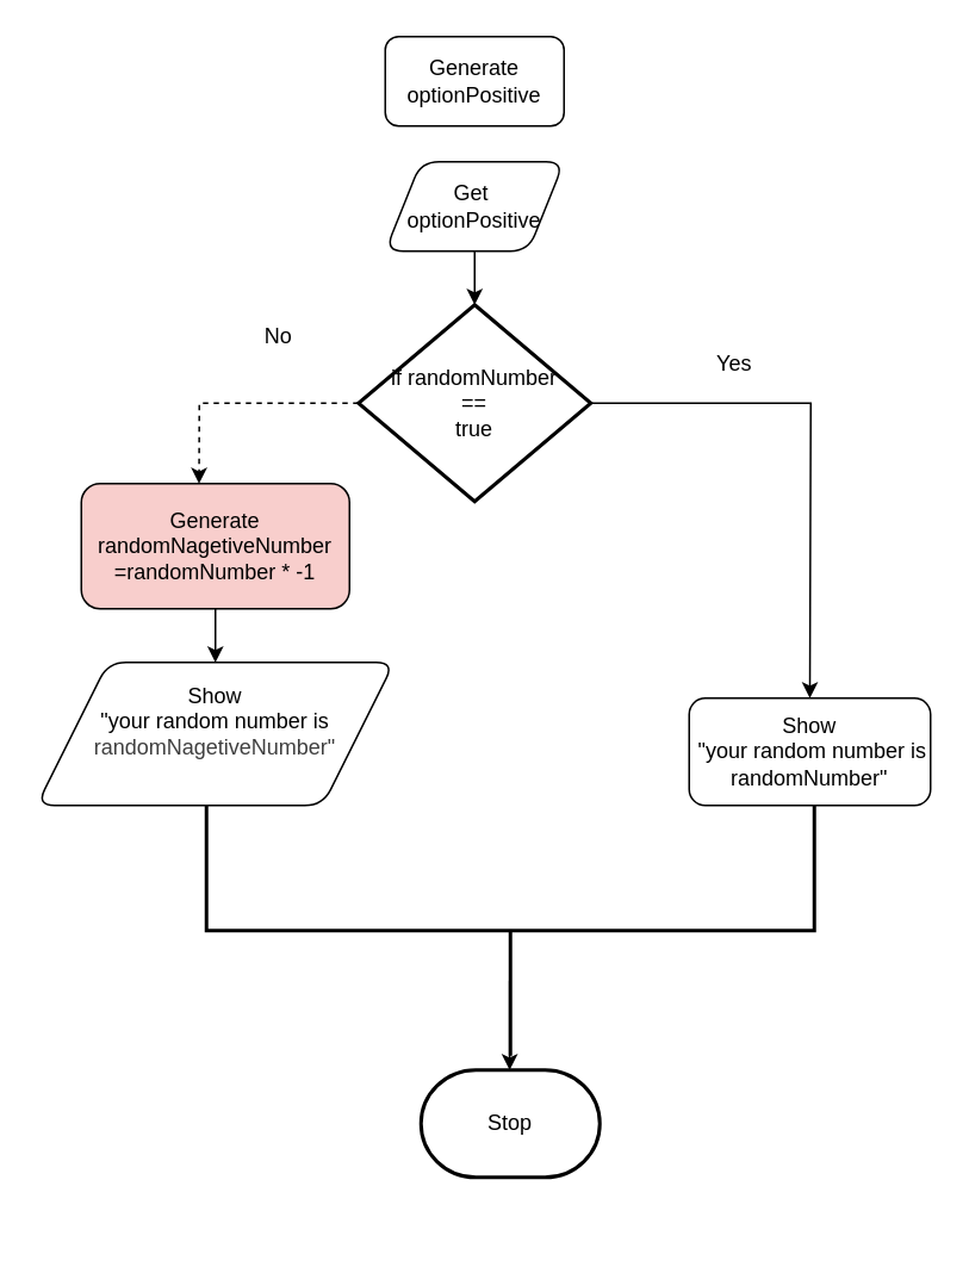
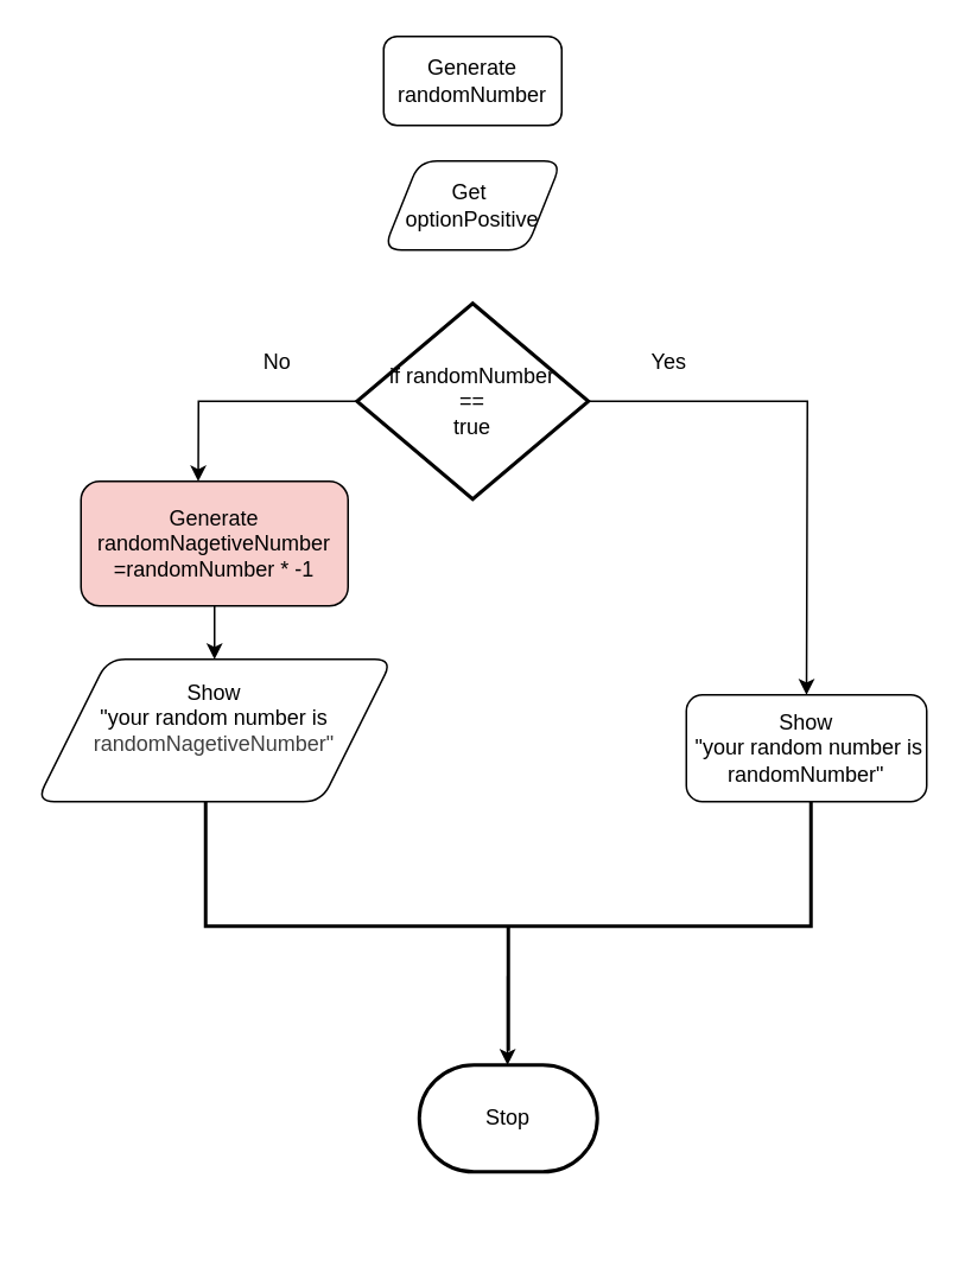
  <mxCell id="0" />
  <mxCell id="1" parent="0" />
- <mxCell id="2" value="Generate optionPositive" style="html=1;dashed=0;whiteSpace=wrap;rounded=1;" vertex="1" parent="1"><mxGeometry x="215" y="20" width="100" height="50" as="geometry" /></mxCell>
- <mxCell id="3" value="" style="edgeStyle=none;html=1;" edge="1" parent="1" source="4" target="7"><mxGeometry relative="1" as="geometry" /></mxCell>
+ <mxCell id="2" value="Generate randomNumber" style="html=1;dashed=0;whiteSpace=wrap;rounded=1;" vertex="1" parent="1"><mxGeometry x="215" y="20" width="100" height="50" as="geometry" /></mxCell>
  <mxCell id="4" value="Get&amp;nbsp;&lt;div&gt;optionPositive&lt;/div&gt;" style="shape=parallelogram;perimeter=parallelogramPerimeter;whiteSpace=wrap;html=1;dashed=0;rounded=1;" vertex="1" parent="1"><mxGeometry x="215" y="90" width="100" height="50" as="geometry" /></mxCell>
- <mxCell id="5" value="" style="edgeStyle=none;html=1;entryX=0.439;entryY=0.001;entryDx=0;entryDy=0;entryPerimeter=0;rounded=0;curved=0;exitX=0;exitY=0.5;exitDx=0;exitDy=0;exitPerimeter=0;dashed=1;" edge="1" parent="1" source="7" target="9"><mxGeometry relative="1" as="geometry"><mxPoint x="95" y="225" as="targetPoint" /><Array as="points"><mxPoint x="111" y="225" /></Array></mxGeometry></mxCell>
+ <mxCell id="5" value="" style="edgeStyle=none;html=1;entryX=0.439;entryY=0.001;entryDx=0;entryDy=0;entryPerimeter=0;rounded=0;curved=0;exitX=0;exitY=0.5;exitDx=0;exitDy=0;exitPerimeter=0;" edge="1" parent="1" source="7" target="9"><mxGeometry relative="1" as="geometry"><mxPoint x="95" y="225" as="targetPoint" /><Array as="points"><mxPoint x="111" y="225" /></Array></mxGeometry></mxCell>
  <mxCell id="6" value="" style="edgeStyle=none;html=1;entryX=0.5;entryY=0;entryDx=0;entryDy=0;exitX=1;exitY=0.5;exitDx=0;exitDy=0;exitPerimeter=0;rounded=0;curved=0;" edge="1" parent="1" source="7" target="11"><mxGeometry relative="1" as="geometry"><mxPoint x="445" y="225" as="targetPoint" /><Array as="points"><mxPoint x="453" y="225" /></Array></mxGeometry></mxCell>
  <mxCell id="7" value="if randomNumber&lt;div&gt;==&lt;/div&gt;&lt;div&gt;true&lt;/div&gt;" style="strokeWidth=2;html=1;shape=mxgraph.flowchart.decision;whiteSpace=wrap;" vertex="1" parent="1"><mxGeometry x="200" y="170" width="130" height="110" as="geometry" /></mxCell>
  <mxCell id="8" value="" style="edgeStyle=none;html=1;" edge="1" parent="1" source="9" target="10"><mxGeometry relative="1" as="geometry" /></mxCell>
  <mxCell id="9" value="Generate&lt;div&gt;randomNagetiveNumber&lt;/div&gt;&lt;div&gt;=randomNumber * -1&lt;/div&gt;" style="html=1;dashed=0;whiteSpace=wrap;rounded=1;fillColor=#f8cecc;" vertex="1" parent="1"><mxGeometry x="45" y="270" width="150" height="70" as="geometry" /></mxCell>
  <mxCell id="10" value="Show&lt;div&gt;&quot;your random number is&lt;/div&gt;&lt;div style=&quot;color: rgb(63, 63, 63); scrollbar-color: rgb(226, 226, 226) rgb(251, 251, 251);&quot;&gt;randomNagetiveNumber&quot;&lt;/div&gt;&lt;div&gt;&amp;nbsp;&lt;/div&gt;" style="shape=parallelogram;perimeter=parallelogramPerimeter;whiteSpace=wrap;html=1;dashed=0;rounded=1;" vertex="1" parent="1"><mxGeometry x="20" y="370" width="200" height="80" as="geometry" /></mxCell>
  <mxCell id="11" value="Show&lt;div&gt;&amp;nbsp;&quot;your random number is randomNumber&quot;&lt;/div&gt;" style="html=1;dashed=0;whiteSpace=wrap;rounded=1;" vertex="1" parent="1"><mxGeometry x="385" y="390" width="135" height="60" as="geometry" /></mxCell>
  <mxCell id="12" value="Stop" style="strokeWidth=2;html=1;shape=mxgraph.flowchart.terminator;whiteSpace=wrap;" vertex="1" parent="1"><mxGeometry x="235" y="598" width="100" height="60" as="geometry" /></mxCell>
- <mxCell id="13" value="No" style="text;html=1;align=center;verticalAlign=middle;resizable=0;points=[];autosize=1;strokeColor=none;fillColor=none;" vertex="1" parent="1"><mxGeometry x="135" y="173" width="40" height="30" as="geometry" /></mxCell>
- <mxCell id="14" value="Yes" style="text;html=1;align=center;verticalAlign=middle;resizable=0;points=[];autosize=1;strokeColor=none;fillColor=none;" vertex="1" parent="1"><mxGeometry x="390" y="188" width="40" height="30" as="geometry" /></mxCell>
+ <mxCell id="13" value="No" style="text;html=1;align=center;verticalAlign=middle;resizable=0;points=[];autosize=1;strokeColor=none;fillColor=none;" vertex="1" parent="1"><mxGeometry x="135" y="188" width="40" height="30" as="geometry" /></mxCell>
+ <mxCell id="14" value="Yes" style="text;html=1;align=center;verticalAlign=middle;resizable=0;points=[];autosize=1;strokeColor=none;fillColor=none;" vertex="1" parent="1"><mxGeometry x="355" y="188" width="40" height="30" as="geometry" /></mxCell>
  <mxCell id="15" value="" style="strokeWidth=2;html=1;shape=mxgraph.flowchart.annotation_2;align=left;labelPosition=right;pointerEvents=1;rotation=-90;" vertex="1" parent="1"><mxGeometry x="215" y="350" width="140" height="340" as="geometry" /></mxCell>
  <mxCell id="16" value="" style="endArrow=classic;html=1;" edge="1" parent="1"><mxGeometry width="50" height="50" relative="1" as="geometry"><mxPoint x="284.58" y="548" as="sourcePoint" /><mxPoint x="284.58" y="598" as="targetPoint" /></mxGeometry></mxCell>
